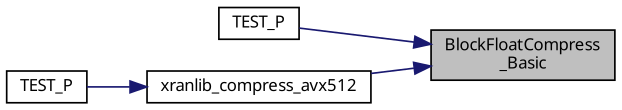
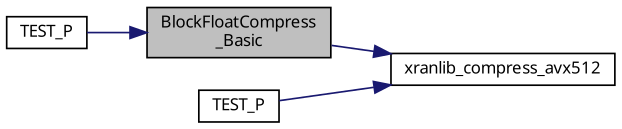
  digraph {
    rankdir=RL
    fontname="Noto Sans"
    node [color=black fillcolor=white fontname="Noto Sans" fontsize=10 shape=record style=filled]
    edge [color=midnightblue dir=back fontname="Noto Sans" fontsize=10 labelfontname=Helvetica labelfontsize=10 style=solid]
    n1 [fillcolor=grey75 fontcolor=black height=0.2 label="BlockFloatCompress\l_Basic" width=0.4]
    n2 [height=0.2 label=TEST_P width=0.4]
    n3 [height=0.2 label=xranlib_compress_avx512 width=0.4]
    n4 [height=0.2 label=TEST_P width=0.4]
    n1 -> n2
-   n1 -> n3
+   n3 -> n1
    n3 -> n4
  }
